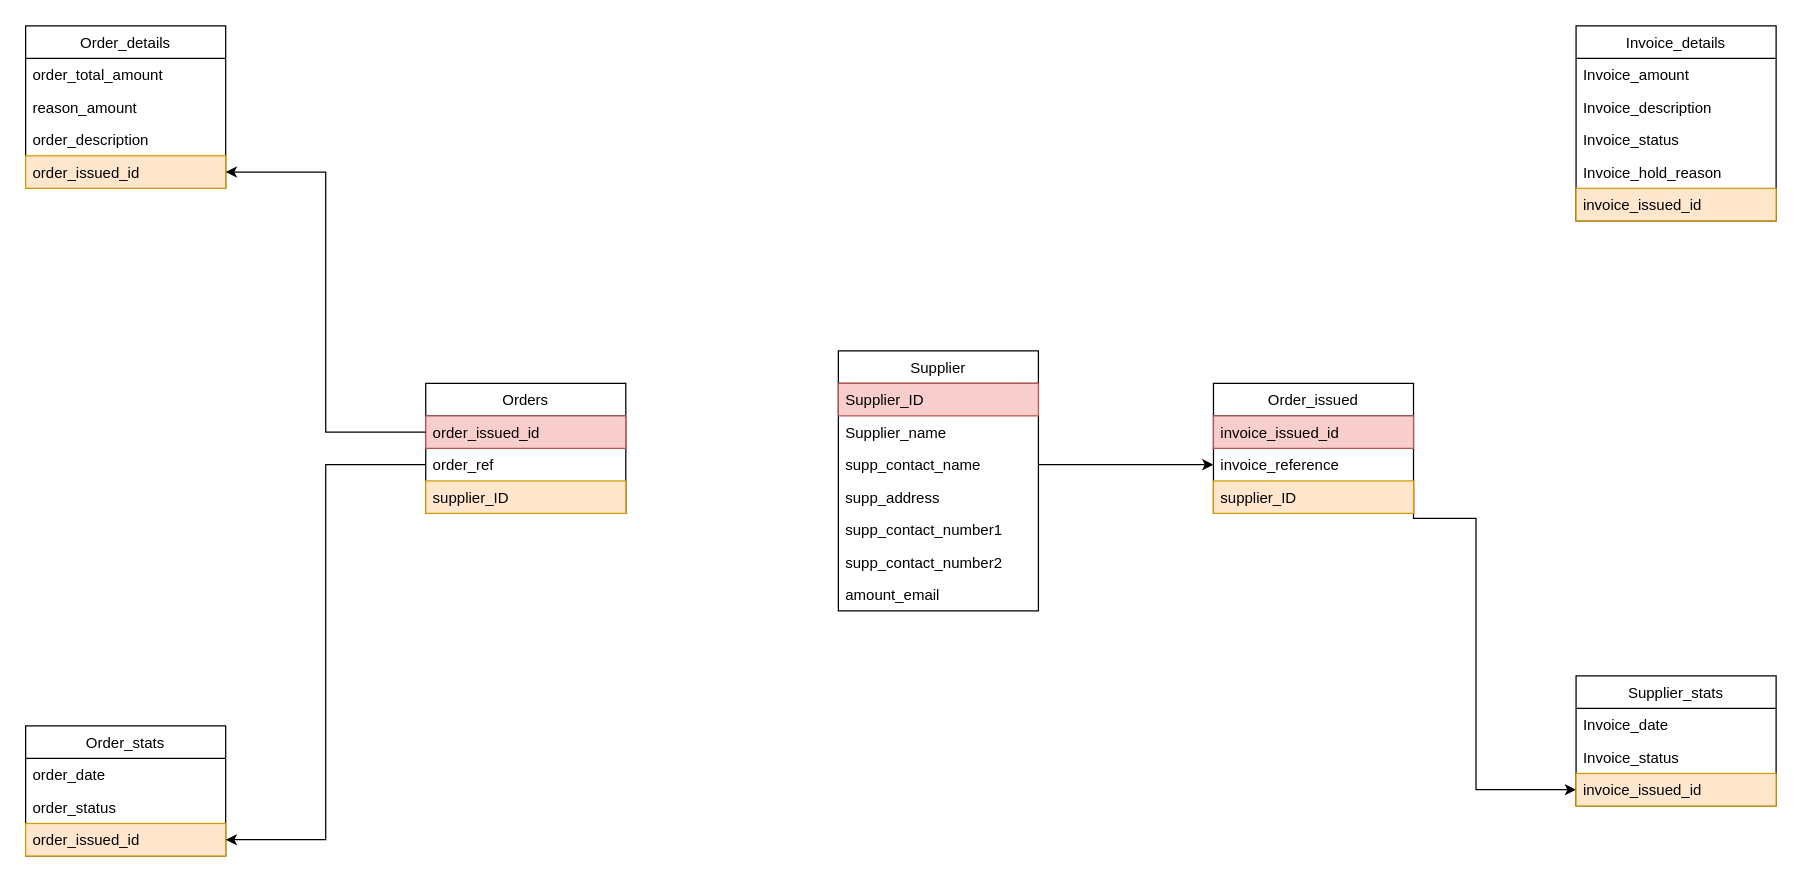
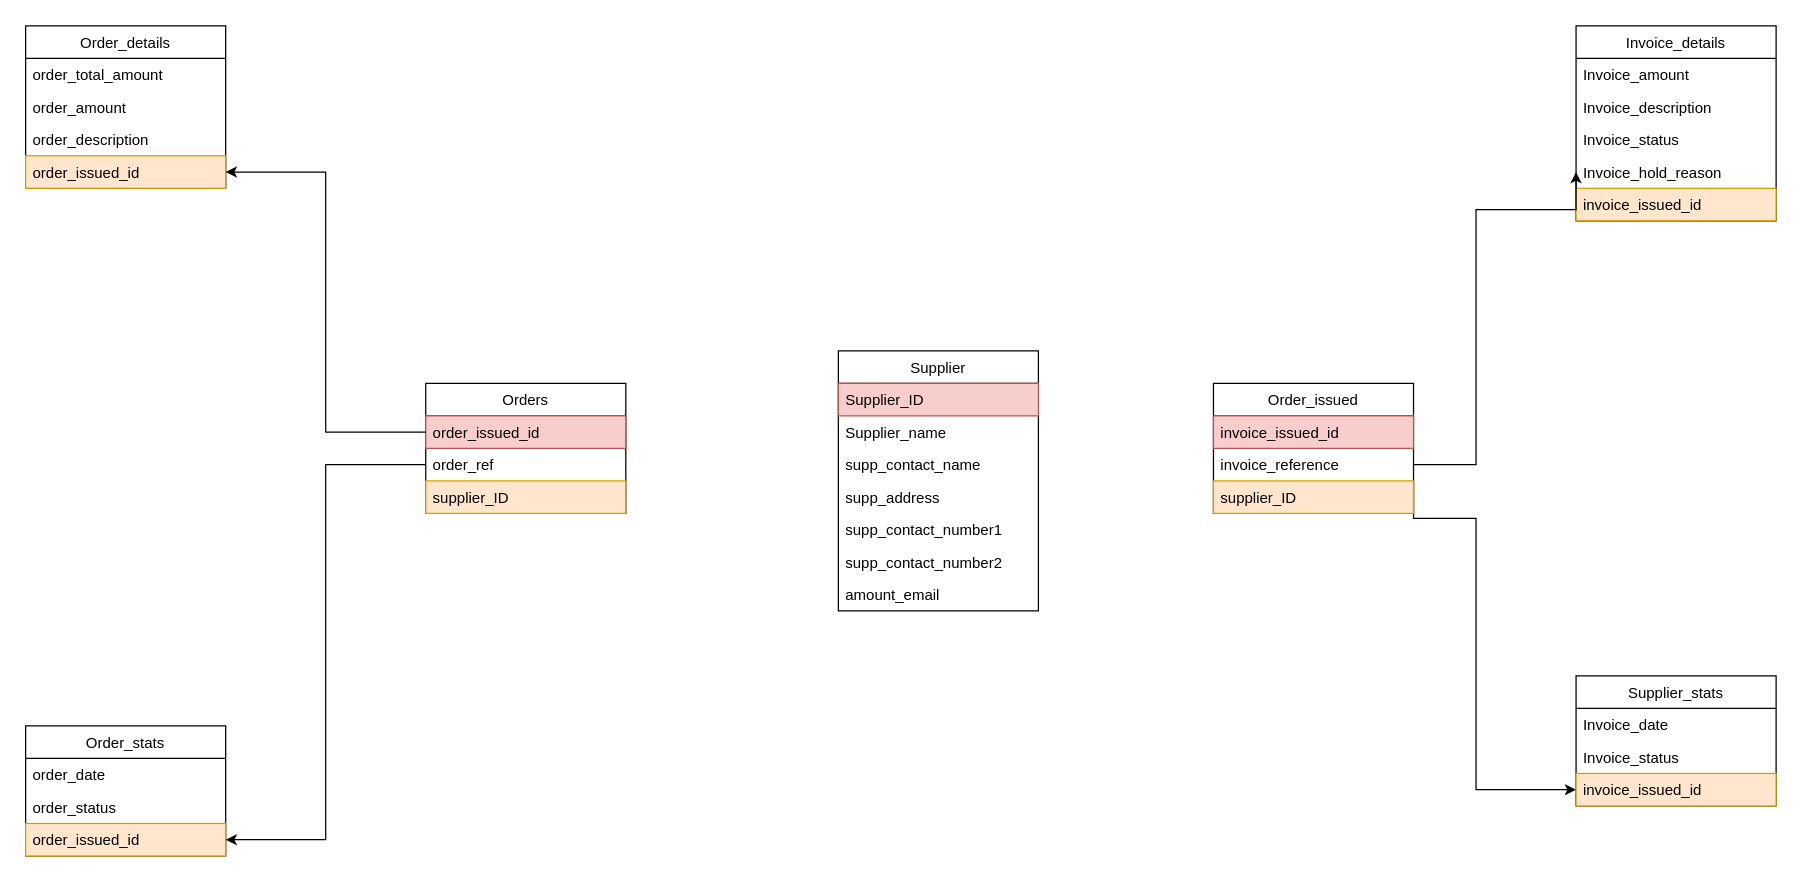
  <mxCell id="0" />
  <mxCell id="1" parent="0" />
  <mxCell id="2" value="Order_details" style="swimlane;fontStyle=0;align=center;verticalAlign=top;childLayout=stackLayout;horizontal=1;startSize=26;horizontalStack=0;resizeParent=1;resizeLast=0;collapsible=1;marginBottom=0;rounded=0;shadow=0;strokeWidth=1;spacing=2;" vertex="1" parent="1"><mxGeometry x="20" y="20" width="160" height="130" as="geometry"><mxRectangle x="550" y="140" width="160" height="26" as="alternateBounds" /></mxGeometry></mxCell>
  <mxCell id="3" value="order_total_amount" style="text;align=left;verticalAlign=top;spacingLeft=4;spacingRight=2;overflow=hidden;rotatable=0;points=[[0,0.5],[1,0.5]];portConstraint=eastwest;spacing=2;" vertex="1" parent="2"><mxGeometry y="26" width="160" height="26" as="geometry" /></mxCell>
- <mxCell id="4" value="reason_amount" style="text;align=left;verticalAlign=top;spacingLeft=4;spacingRight=2;overflow=hidden;rotatable=0;points=[[0,0.5],[1,0.5]];portConstraint=eastwest;rounded=0;shadow=0;spacing=2;" vertex="1" parent="2"><mxGeometry y="52" width="160" height="26" as="geometry" /></mxCell>
+ <mxCell id="4" value="order_amount" style="text;align=left;verticalAlign=top;spacingLeft=4;spacingRight=2;overflow=hidden;rotatable=0;points=[[0,0.5],[1,0.5]];portConstraint=eastwest;rounded=0;shadow=0;spacing=2;" vertex="1" parent="2"><mxGeometry y="52" width="160" height="26" as="geometry" /></mxCell>
  <mxCell id="5" value="order_description" style="text;align=left;verticalAlign=top;spacingLeft=4;spacingRight=2;overflow=hidden;rotatable=0;points=[[0,0.5],[1,0.5]];portConstraint=eastwest;rounded=0;shadow=0;spacing=2;" vertex="1" parent="2"><mxGeometry y="78" width="160" height="26" as="geometry" /></mxCell>
  <mxCell id="6" value="order_issued_id" style="text;align=left;verticalAlign=top;spacingLeft=4;spacingRight=2;overflow=hidden;rotatable=0;points=[[0,0.5],[1,0.5]];portConstraint=eastwest;spacing=2;fillColor=#ffe6cc;strokeColor=#d79b00;" vertex="1" parent="2"><mxGeometry y="104" width="160" height="26" as="geometry" /></mxCell>
  <mxCell id="7" value="Order_stats" style="swimlane;fontStyle=0;align=center;verticalAlign=top;childLayout=stackLayout;horizontal=1;startSize=26;horizontalStack=0;resizeParent=1;resizeLast=0;collapsible=1;marginBottom=0;rounded=0;shadow=0;strokeWidth=1;spacing=2;" vertex="1" parent="1"><mxGeometry x="20" y="580" width="160" height="104" as="geometry"><mxRectangle x="550" y="140" width="160" height="26" as="alternateBounds" /></mxGeometry></mxCell>
  <mxCell id="8" value="order_date" style="text;align=left;verticalAlign=top;spacingLeft=4;spacingRight=2;overflow=hidden;rotatable=0;points=[[0,0.5],[1,0.5]];portConstraint=eastwest;rounded=0;shadow=0;spacing=2;" vertex="1" parent="7"><mxGeometry y="26" width="160" height="26" as="geometry" /></mxCell>
  <mxCell id="9" value="order_status" style="text;align=left;verticalAlign=top;spacingLeft=4;spacingRight=2;overflow=hidden;rotatable=0;points=[[0,0.5],[1,0.5]];portConstraint=eastwest;rounded=0;shadow=0;spacing=2;" vertex="1" parent="7"><mxGeometry y="52" width="160" height="26" as="geometry" /></mxCell>
  <mxCell id="10" value="order_issued_id" style="text;align=left;verticalAlign=top;spacingLeft=4;spacingRight=2;overflow=hidden;rotatable=0;points=[[0,0.5],[1,0.5]];portConstraint=eastwest;spacing=2;shadow=0;labelBackgroundColor=none;fillColor=#ffe6cc;strokeColor=#d79b00;" vertex="1" parent="7"><mxGeometry y="78" width="160" height="26" as="geometry" /></mxCell>
  <mxCell id="11" value="Supplier" style="swimlane;fontStyle=0;align=center;verticalAlign=top;childLayout=stackLayout;horizontal=1;startSize=26;horizontalStack=0;resizeParent=1;resizeLast=0;collapsible=1;marginBottom=0;rounded=0;shadow=0;strokeWidth=1;" vertex="1" parent="1"><mxGeometry x="670" y="280" width="160" height="208" as="geometry"><mxRectangle x="130" y="380" width="160" height="26" as="alternateBounds" /></mxGeometry></mxCell>
  <mxCell id="12" value="Supplier_ID" style="text;align=left;verticalAlign=top;spacingLeft=4;spacingRight=4;overflow=hidden;rotatable=0;points=[[0,0.5],[1,0.5]];portConstraint=eastwest;fillColor=#f8cecc;strokeColor=#b85450;" vertex="1" parent="11"><mxGeometry y="26" width="160" height="26" as="geometry" /></mxCell>
  <mxCell id="13" value="Supplier_name" style="text;align=left;verticalAlign=top;spacingLeft=4;spacingRight=4;overflow=hidden;rotatable=0;points=[[0,0.5],[1,0.5]];portConstraint=eastwest;" vertex="1" parent="11"><mxGeometry y="52" width="160" height="26" as="geometry" /></mxCell>
  <mxCell id="14" value="supp_contact_name " style="text;align=left;verticalAlign=top;spacingLeft=4;spacingRight=4;overflow=hidden;rotatable=0;points=[[0,0.5],[1,0.5]];portConstraint=eastwest;rounded=0;shadow=0;html=0;" vertex="1" parent="11"><mxGeometry y="78" width="160" height="26" as="geometry" /></mxCell>
  <mxCell id="15" value="supp_address" style="text;align=left;verticalAlign=top;spacingLeft=4;spacingRight=4;overflow=hidden;rotatable=0;points=[[0,0.5],[1,0.5]];portConstraint=eastwest;rounded=0;shadow=0;html=0;" vertex="1" parent="11"><mxGeometry y="104" width="160" height="26" as="geometry" /></mxCell>
  <mxCell id="16" value="supp_contact_number1" style="text;align=left;verticalAlign=top;spacingLeft=4;spacingRight=4;overflow=hidden;rotatable=0;points=[[0,0.5],[1,0.5]];portConstraint=eastwest;rounded=0;shadow=0;html=0;" vertex="1" parent="11"><mxGeometry y="130" width="160" height="26" as="geometry" /></mxCell>
  <mxCell id="17" value="supp_contact_number2" style="text;align=left;verticalAlign=top;spacingLeft=4;spacingRight=4;overflow=hidden;rotatable=0;points=[[0,0.5],[1,0.5]];portConstraint=eastwest;rounded=0;shadow=0;html=0;" vertex="1" parent="11"><mxGeometry y="156" width="160" height="26" as="geometry" /></mxCell>
  <mxCell id="18" value="amount_email" style="text;align=left;verticalAlign=top;spacingLeft=4;spacingRight=4;overflow=hidden;rotatable=0;points=[[0,0.5],[1,0.5]];portConstraint=eastwest;rounded=0;shadow=0;html=0;" vertex="1" parent="11"><mxGeometry y="182" width="160" height="26" as="geometry" /></mxCell>
  <mxCell id="19" value="Orders" style="swimlane;fontStyle=0;align=center;verticalAlign=top;childLayout=stackLayout;horizontal=1;startSize=26;horizontalStack=0;resizeParent=1;resizeLast=0;collapsible=1;marginBottom=0;rounded=0;shadow=0;strokeWidth=1;" vertex="1" parent="1"><mxGeometry x="340" y="306" width="160" height="104" as="geometry"><mxRectangle x="340" y="380" width="170" height="26" as="alternateBounds" /></mxGeometry></mxCell>
  <mxCell id="20" value="order_issued_id" style="text;align=left;verticalAlign=top;spacingLeft=4;spacingRight=4;overflow=hidden;rotatable=0;points=[[0,0.5],[1,0.5]];portConstraint=eastwest;fillColor=#f8cecc;strokeColor=#b85450;" vertex="1" parent="19"><mxGeometry y="26" width="160" height="26" as="geometry" /></mxCell>
  <mxCell id="21" value="order_ref" style="text;align=left;verticalAlign=top;spacingLeft=4;spacingRight=4;overflow=hidden;rotatable=0;points=[[0,0.5],[1,0.5]];portConstraint=eastwest;" vertex="1" parent="19"><mxGeometry y="52" width="160" height="26" as="geometry" /></mxCell>
  <mxCell id="22" value="supplier_ID" style="text;align=left;verticalAlign=top;spacingLeft=4;spacingRight=4;overflow=hidden;rotatable=0;points=[[0,0.5],[1,0.5]];portConstraint=eastwest;fillColor=#ffe6cc;strokeColor=#d79b00;" vertex="1" parent="19"><mxGeometry y="78" width="160" height="26" as="geometry" /></mxCell>
  <mxCell id="23" style="edgeStyle=orthogonalEdgeStyle;rounded=0;orthogonalLoop=1;jettySize=auto;html=1;exitX=1;exitY=0.75;exitDx=0;exitDy=0;entryX=0;entryY=0.5;entryDx=0;entryDy=0;fontSize=12;" edge="1" parent="1" source="24" target="31"><mxGeometry relative="1" as="geometry"><Array as="points"><mxPoint x="1180" y="414" /><mxPoint x="1180" y="631" /></Array></mxGeometry></mxCell>
  <mxCell id="24" value="Order_issued" style="swimlane;fontStyle=0;align=center;verticalAlign=top;childLayout=stackLayout;horizontal=1;startSize=26;horizontalStack=0;resizeParent=1;resizeLast=0;collapsible=1;marginBottom=0;rounded=0;shadow=0;strokeWidth=1;spacing=2;" vertex="1" parent="1"><mxGeometry x="970" y="306" width="160" height="104" as="geometry"><mxRectangle x="550" y="140" width="160" height="26" as="alternateBounds" /></mxGeometry></mxCell>
  <mxCell id="25" value="invoice_issued_id" style="text;align=left;verticalAlign=top;spacingLeft=4;spacingRight=2;overflow=hidden;rotatable=0;points=[[0,0.5],[1,0.5]];portConstraint=eastwest;spacing=2;fillColor=#f8cecc;strokeColor=#b85450;" vertex="1" parent="24"><mxGeometry y="26" width="160" height="26" as="geometry" /></mxCell>
  <mxCell id="26" value="invoice_reference" style="text;align=left;verticalAlign=top;spacingLeft=4;spacingRight=2;overflow=hidden;rotatable=0;points=[[0,0.5],[1,0.5]];portConstraint=eastwest;spacing=2;" vertex="1" parent="24"><mxGeometry y="52" width="160" height="26" as="geometry" /></mxCell>
  <mxCell id="27" value="supplier_ID" style="text;align=left;verticalAlign=top;spacingLeft=4;spacingRight=2;overflow=hidden;rotatable=0;points=[[0,0.5],[1,0.5]];portConstraint=eastwest;spacing=2;fillColor=#ffe6cc;strokeColor=#d79b00;" vertex="1" parent="24"><mxGeometry y="78" width="160" height="26" as="geometry" /></mxCell>
  <mxCell id="28" value="Supplier_stats" style="swimlane;fontStyle=0;align=center;verticalAlign=top;childLayout=stackLayout;horizontal=1;startSize=26;horizontalStack=0;resizeParent=1;resizeLast=0;collapsible=1;marginBottom=0;rounded=0;shadow=0;strokeWidth=1;spacing=2;" vertex="1" parent="1"><mxGeometry x="1260" y="540" width="160" height="104" as="geometry"><mxRectangle x="550" y="140" width="160" height="26" as="alternateBounds" /></mxGeometry></mxCell>
  <mxCell id="29" value="Invoice_date" style="text;align=left;verticalAlign=top;spacingLeft=4;spacingRight=2;overflow=hidden;rotatable=0;points=[[0,0.5],[1,0.5]];portConstraint=eastwest;rounded=0;shadow=0;spacing=2;" vertex="1" parent="28"><mxGeometry y="26" width="160" height="26" as="geometry" /></mxCell>
  <mxCell id="30" value="Invoice_status" style="text;align=left;verticalAlign=top;spacingLeft=4;spacingRight=2;overflow=hidden;rotatable=0;points=[[0,0.5],[1,0.5]];portConstraint=eastwest;rounded=0;shadow=0;spacing=2;" vertex="1" parent="28"><mxGeometry y="52" width="160" height="26" as="geometry" /></mxCell>
  <mxCell id="31" value="invoice_issued_id" style="text;align=left;verticalAlign=top;spacingLeft=4;spacingRight=2;overflow=hidden;rotatable=0;points=[[0,0.5],[1,0.5]];portConstraint=eastwest;spacing=2;fillColor=#ffe6cc;strokeColor=#d79b00;" vertex="1" parent="28"><mxGeometry y="78" width="160" height="26" as="geometry" /></mxCell>
  <mxCell id="32" value="Invoice_details" style="swimlane;fontStyle=0;align=center;verticalAlign=top;childLayout=stackLayout;horizontal=1;startSize=26;horizontalStack=0;resizeParent=1;resizeLast=0;collapsible=1;marginBottom=0;rounded=0;shadow=0;strokeWidth=1;spacing=2;" vertex="1" parent="1"><mxGeometry x="1260" y="20" width="160" height="156" as="geometry"><mxRectangle x="550" y="140" width="160" height="26" as="alternateBounds" /></mxGeometry></mxCell>
  <mxCell id="33" value="Invoice_amount" style="text;align=left;verticalAlign=top;spacingLeft=4;spacingRight=2;overflow=hidden;rotatable=0;points=[[0,0.5],[1,0.5]];portConstraint=eastwest;rounded=0;shadow=0;spacing=2;" vertex="1" parent="32"><mxGeometry y="26" width="160" height="26" as="geometry" /></mxCell>
  <mxCell id="34" value="Invoice_description" style="text;align=left;verticalAlign=top;spacingLeft=4;spacingRight=2;overflow=hidden;rotatable=0;points=[[0,0.5],[1,0.5]];portConstraint=eastwest;rounded=0;shadow=0;spacing=2;" vertex="1" parent="32"><mxGeometry y="52" width="160" height="26" as="geometry" /></mxCell>
  <mxCell id="35" value="Invoice_status" style="text;align=left;verticalAlign=top;spacingLeft=4;spacingRight=2;overflow=hidden;rotatable=0;points=[[0,0.5],[1,0.5]];portConstraint=eastwest;rounded=0;shadow=0;spacing=2;" vertex="1" parent="32"><mxGeometry y="78" width="160" height="26" as="geometry" /></mxCell>
  <mxCell id="36" value="Invoice_hold_reason" style="text;align=left;verticalAlign=top;spacingLeft=4;spacingRight=2;overflow=hidden;rotatable=0;points=[[0,0.5],[1,0.5]];portConstraint=eastwest;rounded=0;shadow=0;spacing=2;" vertex="1" parent="32"><mxGeometry y="104" width="160" height="26" as="geometry" /></mxCell>
  <mxCell id="37" value="invoice_issued_id" style="text;align=left;verticalAlign=top;spacingLeft=4;spacingRight=2;overflow=hidden;rotatable=0;points=[[0,0.5],[1,0.5]];portConstraint=eastwest;spacing=2;fillColor=#ffe6cc;strokeColor=#d79b00;" vertex="1" parent="32"><mxGeometry y="130" width="160" height="26" as="geometry" /></mxCell>
- <mxCell id="38" style="edgeStyle=orthogonalEdgeStyle;rounded=0;orthogonalLoop=1;jettySize=auto;html=1;exitX=1;exitY=0.5;exitDx=0;exitDy=0;fontSize=12;entryX=0;entryY=0.5;entryDx=0;entryDy=0;" edge="1" parent="1" source="14" target="26"><mxGeometry relative="1" as="geometry"><mxPoint x="940" y="370" as="targetPoint" /></mxGeometry></mxCell>
  <mxCell id="39" style="edgeStyle=orthogonalEdgeStyle;rounded=0;orthogonalLoop=1;jettySize=auto;html=1;exitX=0;exitY=0.5;exitDx=0;exitDy=0;entryX=1;entryY=0.5;entryDx=0;entryDy=0;fontSize=12;" edge="1" parent="1" source="20" target="6"><mxGeometry relative="1" as="geometry" /></mxCell>
  <mxCell id="40" style="edgeStyle=orthogonalEdgeStyle;rounded=0;orthogonalLoop=1;jettySize=auto;html=1;exitX=0;exitY=0.5;exitDx=0;exitDy=0;entryX=1;entryY=0.5;entryDx=0;entryDy=0;fontSize=12;" edge="1" parent="1" source="21" target="10"><mxGeometry relative="1" as="geometry" /></mxCell>
+ <mxCell id="41" style="edgeStyle=orthogonalEdgeStyle;rounded=0;orthogonalLoop=1;jettySize=auto;html=1;exitX=1;exitY=0.5;exitDx=0;exitDy=0;entryX=0;entryY=0.75;entryDx=0;entryDy=0;fontSize=12;" edge="1" parent="1" source="26" target="32"><mxGeometry relative="1" as="geometry"><Array as="points"><mxPoint x="1180" y="371" /><mxPoint x="1180" y="167" /></Array></mxGeometry></mxCell>
